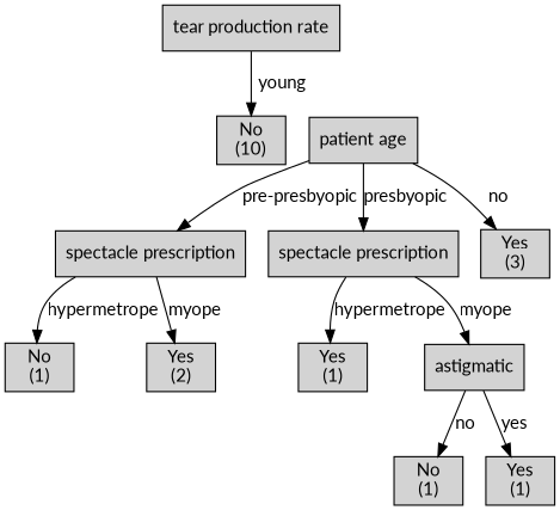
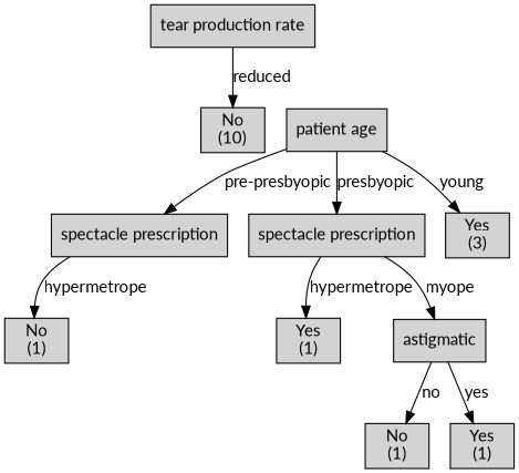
  digraph {
    fontname=Lato
    node [fontname=Lato shape=box style=filled weight=4]
    edge [fontname=Lato]
    n1 [label="tear production rate\n" weight=1]
    n2 [label="patient age\n" weight=2]
    n3 [label="No\n(10)\n" weight=2]
    n4 [label="spectacle prescription\n" weight=3]
    n5 [label="spectacle prescription\n" weight=3]
    n6 [label="Yes\n(3)\n" weight=3]
    n7 [label="No\n(1)\n"]
-   n8 [label="Yes\n(2)\n"]
    n9 [label="Yes\n(1)\n"]
    n10 [label="astigmatic\n"]
    n11 [label="No\n(1)\n" weight=5]
    n12 [label="Yes\n(1)\n" weight=5]
    subgraph sub_1 {
      rank=same
      n1
    }
    subgraph sub_2 {
      rank=same
      n2
      n3
    }
    subgraph sub_3 {
      rank=same
      n4
      n5
      n6
    }
    subgraph sub_4 {
      rank=same
      n7
-     n8
      n9
      n10
    }
    subgraph sub_5 {
      rank=same
      n11
      n12
    }
-   n1 -> n3 [label=young]
+   n1 -> n3 [label=reduced]
    n2 -> n4 [label="pre-presbyopic"]
    n2 -> n5 [label=presbyopic]
-   n2 -> n6 [label=no]
+   n2 -> n6 [label=young]
    n4 -> n7 [label=hypermetrope]
-   n4 -> n8 [label=myope]
    n5 -> n9 [label=hypermetrope]
    n5 -> n10 [label=myope]
    n10 -> n11 [label=no]
    n10 -> n12 [label=yes]
  }
